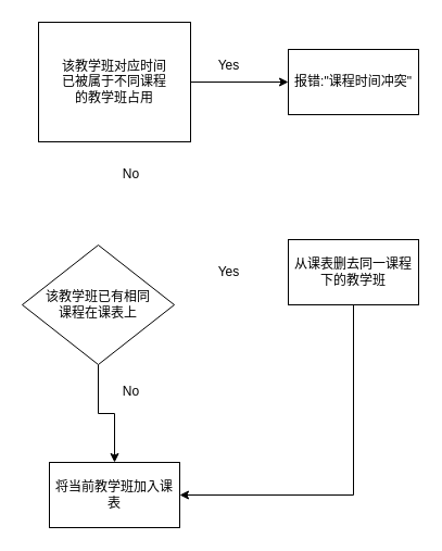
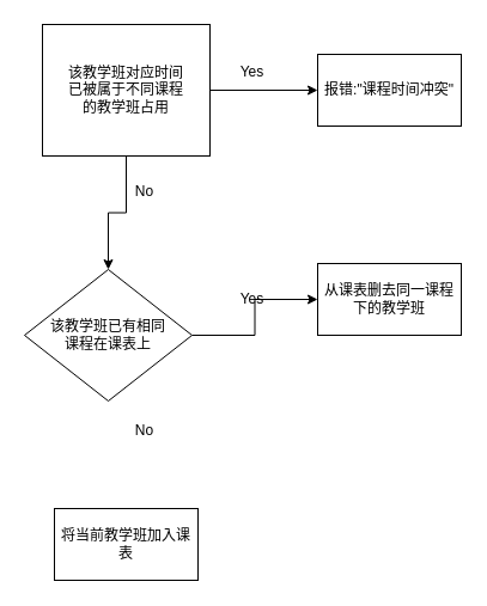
  <mxCell id="0" />
  <mxCell id="1" parent="0" />
  <mxCell id="2" value="" style="edgeStyle=orthogonalEdgeStyle;rounded=0;orthogonalLoop=1;jettySize=auto;html=1;" edge="1" parent="1" source="4" target="5"><mxGeometry relative="1" as="geometry" /></mxCell>
+ <mxCell id="3" value="" style="edgeStyle=orthogonalEdgeStyle;rounded=0;orthogonalLoop=1;jettySize=auto;html=1;" edge="1" parent="1" source="4" target="8"><mxGeometry relative="1" as="geometry" /></mxCell>
  <mxCell id="4" value="该教学班对应时间&lt;br&gt;已被属于不同课程&lt;br&gt;的教学班占用" style="whiteSpace=wrap;html=1;rounded=0;" vertex="1" parent="1"><mxGeometry x="35" y="20" width="140" height="110" as="geometry" /></mxCell>
  <mxCell id="5" value="报错:&quot;课程时间冲突&quot;" style="whiteSpace=wrap;html=1;" vertex="1" parent="1"><mxGeometry x="265" y="45" width="120" height="60" as="geometry" /></mxCell>
- <mxCell id="7" value="" style="edgeStyle=orthogonalEdgeStyle;rounded=0;orthogonalLoop=1;jettySize=auto;html=1;" edge="1" parent="1" source="8" target="11"><mxGeometry relative="1" as="geometry" /></mxCell>
+ <mxCell id="6" value="" style="edgeStyle=orthogonalEdgeStyle;rounded=0;orthogonalLoop=1;jettySize=auto;html=1;" edge="1" parent="1" source="8" target="10"><mxGeometry relative="1" as="geometry" /></mxCell>
  <mxCell id="8" value="该教学班已有相同&lt;br&gt;课程在课表上" style="rhombus;whiteSpace=wrap;html=1;" vertex="1" parent="1"><mxGeometry x="20" y="225" width="140" height="110" as="geometry" /></mxCell>
- <mxCell id="9" value="" style="edgeStyle=orthogonalEdgeStyle;rounded=0;orthogonalLoop=1;jettySize=auto;html=1;entryX=1;entryY=0.5;entryDx=0;entryDy=0;" edge="1" parent="1" source="10" target="11"><mxGeometry relative="1" as="geometry"><mxPoint x="325" y="460" as="targetPoint" /><Array as="points"><mxPoint x="325" y="455" /></Array></mxGeometry></mxCell>
  <mxCell id="10" value="从课表删去同一课程下的教学班" style="whiteSpace=wrap;html=1;" vertex="1" parent="1"><mxGeometry x="265" y="220" width="120" height="60" as="geometry" /></mxCell>
  <mxCell id="11" value="将当前教学班加入课表" style="whiteSpace=wrap;html=1;" vertex="1" parent="1"><mxGeometry x="45" y="425" width="120" height="60" as="geometry" /></mxCell>
  <mxCell id="12" value="Yes" style="text;html=1;align=center;verticalAlign=middle;resizable=0;points=[];autosize=1;" vertex="1" parent="1"><mxGeometry x="195" y="50" width="30" height="20" as="geometry" /></mxCell>
  <mxCell id="13" value="No" style="text;html=1;align=center;verticalAlign=middle;resizable=0;points=[];autosize=1;" vertex="1" parent="1"><mxGeometry x="105" y="150" width="30" height="20" as="geometry" /></mxCell>
  <mxCell id="14" value="No" style="text;html=1;align=center;verticalAlign=middle;resizable=0;points=[];autosize=1;" vertex="1" parent="1"><mxGeometry x="105" y="350" width="30" height="20" as="geometry" /></mxCell>
  <mxCell id="15" value="Yes" style="text;html=1;align=center;verticalAlign=middle;resizable=0;points=[];autosize=1;" vertex="1" parent="1"><mxGeometry x="195" y="240" width="30" height="20" as="geometry" /></mxCell>
